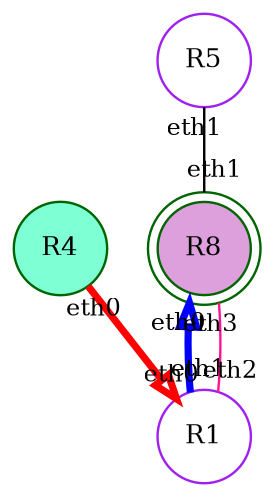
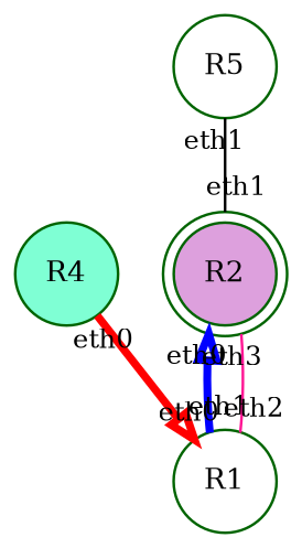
  graph {
    mindist=5
    node [color=darkgreen fillcolor=white fontsize=11 shape=circle style=filled]
    edge [arrowhead=none arrowtail=none dir=both fontsize=8 headlabel=eth1 labeldistance=1.0 labelfontsize=10 taillabel=eth0]
-   R2 [fillcolor=plum shape=doublecircle label=R8]
-   R1 [color=purple]
+   R2 [fillcolor=plum shape=doublecircle]
+   R1
    R4 [fillcolor=aquamarine]
-   R5 [color=purple]
+   R5
    R2 -- R1 [arrowtail=empty color=blue penwidth=3]
    R2 -- R1 [color=deeppink headlabel=eth2 taillabel=eth3]
    R4 -- R1 [arrowhead=empty color=red headlabel=eth0 penwidth=3]
    R5 -- R2 [color=black taillabel=eth1]
  }
